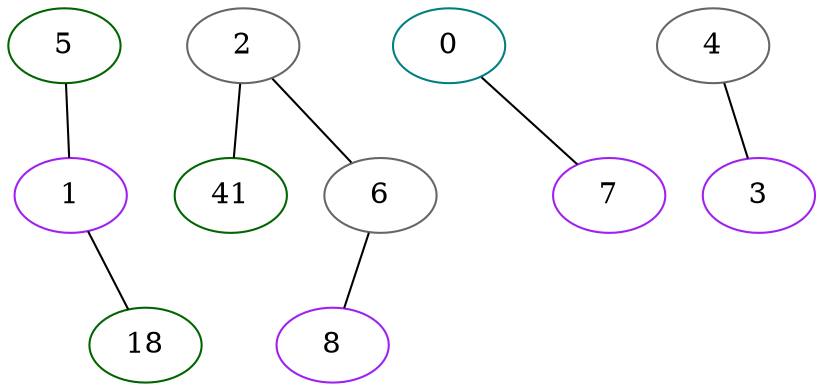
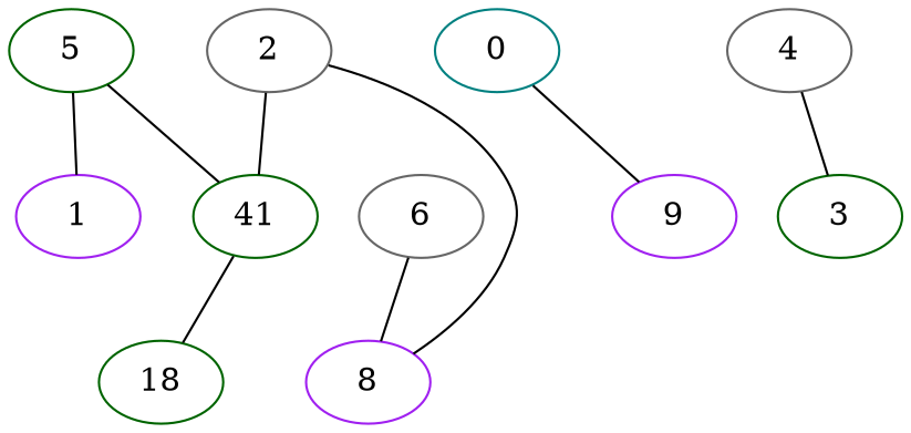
  strict graph {
    node [color=darkgreen weight=0]
    edge [weight=0]
    n1 [label=41]
    5
    1 [color=purple]
    n4 [label=18]
    2 [color=gray40]
    6 [color=gray40]
    8 [color=purple]
-   7 [color=purple]
+   7 [color=purple label=9]
    4 [color=gray40]
-   3 [color=purple]
+   3
    0 [color=teal]
-   1 -- n4
+   n1 -- n4
+   5 -- n1
    5 -- 1
    2 -- n1
-   2 -- 6
+   2 -- 8
    6 -- 8
    4 -- 3
    0 -- 7
  }
